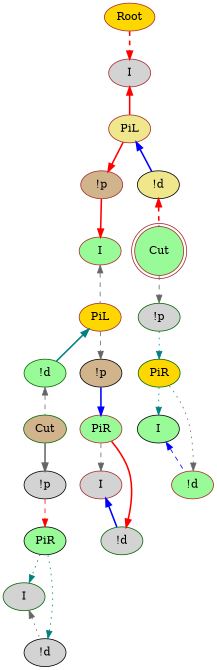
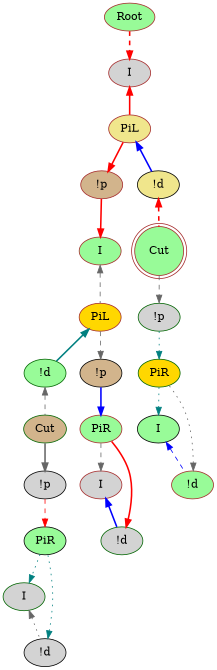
  digraph {
    node [style=filled fillcolor=palegreen color=brown]
    edge [color=gray40 style=dashed]
-   n1 [label=Root fillcolor=gold]
+   n1 [label=Root]
    n2 [label=I fillcolor=lightgrey]
    n3 [label="!p" fillcolor=lightgrey color=darkgreen]
    n4 [label=PiR fillcolor=gold color=darkgreen]
    n5 [label=I color=black]
    n6 [label="!d"]
    n7 [label="!p" fillcolor=tan]
    n8 [label=I]
    n9 [label="!d" color=darkgreen]
    n10 [label=Cut fillcolor=tan color=darkgreen]
    n11 [label=PiL fillcolor=gold]
    n12 [label="!p" fillcolor=tan color=black]
    n13 [label=PiR]
    n14 [label=I fillcolor=lightgrey]
    n15 [label="!d" fillcolor=lightgrey color=darkgreen]
    n16 [label=PiL fillcolor=khaki]
    n17 [label="!p" fillcolor=lightgrey color=black]
    n18 [label=PiR color=black]
    n19 [label=I fillcolor=lightgrey color=darkgreen]
    n20 [label=Cut shape=doublecircle]
    n21 [label="!d" fillcolor=khaki color=black]
    n22 [label="!d" fillcolor=lightgrey color=black]
    n1 -> n2 [color=red penwidth=2]
    n2 -> n16 [color=red dir=back penwidth=2 style=bold]
    n3 -> n4 [color=teal style=dotted]
    n4 -> n5 [color=teal style=dotted]
    n5 -> n6 [color=blue dir=back]
    n6 -> n4 [dir=back style=dotted]
    n7 -> n8 [color=red style=bold]
    n8 -> n11 [dir=back]
    n9 -> n10 [dir=back]
    n10 -> n17 [style=bold]
    n11 -> n9 [color=teal dir=back style=bold]
    n11 -> n12
    n12 -> n13 [color=blue style=bold]
    n13 -> n14
    n14 -> n15 [color=blue dir=back style=bold]
    n15 -> n13 [color=red dir=back style=bold]
    n16 -> n7 [color=red style=bold]
    n16 -> n21 [color=blue dir=back penwidth=2 style=bold]
    n17 -> n18 [color=red]
    n18 -> n19 [color=teal style=dotted]
    n19 -> n22 [dir=back style=dotted]
    n20 -> n3
    n21 -> n20 [color=red dir=back penwidth=2]
    n22 -> n18 [color=teal dir=back style=dotted]
  }
